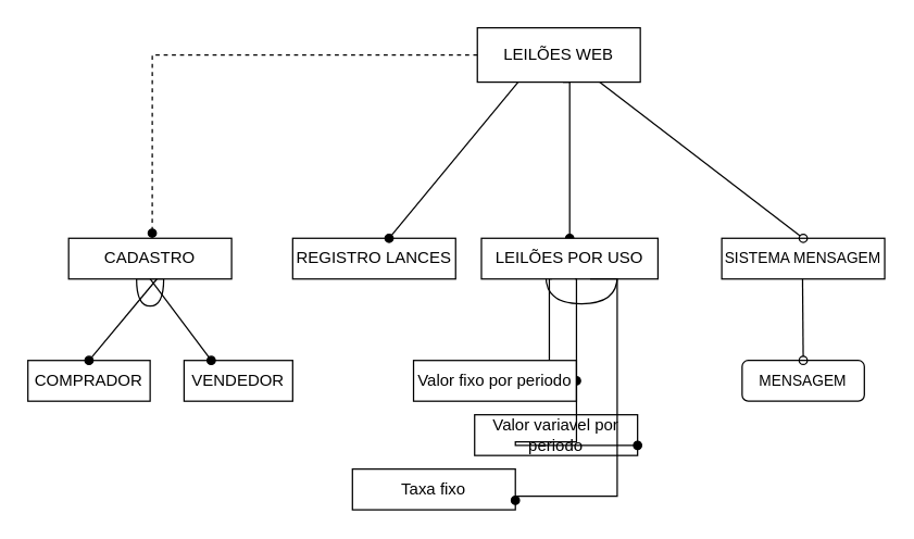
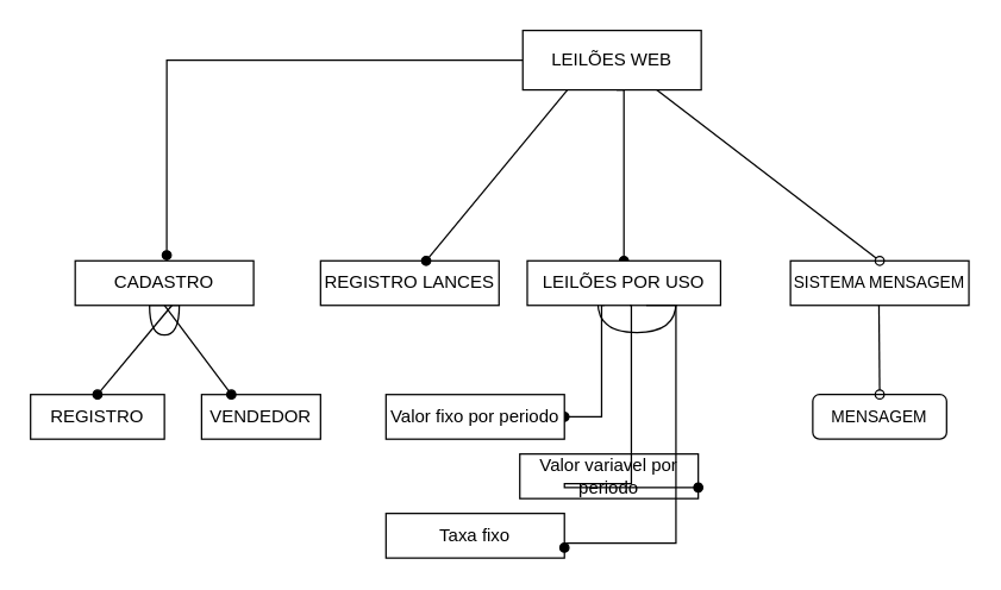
  <mxCell id="0" />
  <mxCell id="1" parent="0" />
  <mxCell id="2" value="" style="shape=or;whiteSpace=wrap;html=1;rotation=90;" vertex="1" parent="1"><mxGeometry x="417.75" y="187" width="20" height="52.5" as="geometry" /></mxCell>
  <mxCell id="3" value="" style="shape=or;whiteSpace=wrap;html=1;rotation=90;" vertex="1" parent="1"><mxGeometry x="100" y="205" width="20" height="20" as="geometry" /></mxCell>
- <mxCell id="4" style="edgeStyle=orthogonalEdgeStyle;rounded=0;orthogonalLoop=1;jettySize=auto;html=1;endArrow=oval;endFill=1;entryX=0.513;entryY=-0.127;entryDx=0;entryDy=0;entryPerimeter=0;dashed=1;" edge="1" parent="1" source="6" target="7"><mxGeometry relative="1" as="geometry"><mxPoint x="259" y="55" as="sourcePoint" /><mxPoint x="41" y="165" as="targetPoint" /><Array as="points"><mxPoint x="111" y="40" /></Array></mxGeometry></mxCell>
+ <mxCell id="4" style="edgeStyle=orthogonalEdgeStyle;rounded=0;orthogonalLoop=1;jettySize=auto;html=1;endArrow=oval;endFill=1;entryX=0.513;entryY=-0.127;entryDx=0;entryDy=0;entryPerimeter=0;" edge="1" parent="1" source="6" target="7"><mxGeometry relative="1" as="geometry"><mxPoint x="259" y="55" as="sourcePoint" /><mxPoint x="41" y="165" as="targetPoint" /><Array as="points"><mxPoint x="111" y="40" /></Array></mxGeometry></mxCell>
  <mxCell id="5" style="edgeStyle=orthogonalEdgeStyle;rounded=0;orthogonalLoop=1;jettySize=auto;html=1;exitX=0.75;exitY=1;exitDx=0;exitDy=0;entryX=0.5;entryY=0;entryDx=0;entryDy=0;endArrow=oval;endFill=1;" edge="1" parent="1" target="9"><mxGeometry relative="1" as="geometry"><mxPoint x="414" y="60" as="sourcePoint" /><Array as="points"><mxPoint x="419" y="60" /></Array></mxGeometry></mxCell>
  <mxCell id="6" value="LEILÕES WEB" style="rounded=0;whiteSpace=wrap;html=1;" vertex="1" parent="1"><mxGeometry x="351" y="20" width="120" height="40" as="geometry" /></mxCell>
  <mxCell id="7" value="CADASTRO" style="rounded=0;whiteSpace=wrap;html=1;" vertex="1" parent="1"><mxGeometry x="50" y="175" width="120" height="30" as="geometry" /></mxCell>
  <mxCell id="8" style="edgeStyle=orthogonalEdgeStyle;rounded=0;orthogonalLoop=1;jettySize=auto;html=1;exitX=0.4;exitY=1;exitDx=0;exitDy=0;entryX=1;entryY=0.5;entryDx=0;entryDy=0;endArrow=oval;endFill=1;exitPerimeter=0;" edge="1" parent="1" source="9" target="20"><mxGeometry relative="1" as="geometry"><mxPoint x="404" y="216.26" as="sourcePoint" /><Array as="points"><mxPoint x="404" y="205" /><mxPoint x="404" y="280" /></Array></mxGeometry></mxCell>
  <mxCell id="9" value="LEILÕES POR USO" style="rounded=0;whiteSpace=wrap;html=1;" vertex="1" parent="1"><mxGeometry x="354" y="175" width="130" height="30" as="geometry" /></mxCell>
  <mxCell id="10" value="REGISTRO LANCES" style="rounded=0;whiteSpace=wrap;html=1;" vertex="1" parent="1"><mxGeometry x="215" y="175" width="120" height="30" as="geometry" /></mxCell>
- <mxCell id="11" value="COMPRADOR" style="rounded=0;whiteSpace=wrap;html=1;" vertex="1" parent="1"><mxGeometry x="20" y="265" width="90" height="30" as="geometry" /></mxCell>
+ <mxCell id="11" value="REGISTRO" style="rounded=0;whiteSpace=wrap;html=1;" vertex="1" parent="1"><mxGeometry x="20" y="265" width="90" height="30" as="geometry" /></mxCell>
  <mxCell id="12" value="VENDEDOR" style="rounded=0;whiteSpace=wrap;html=1;" vertex="1" parent="1"><mxGeometry x="135" y="265" width="80" height="30" as="geometry" /></mxCell>
  <mxCell id="13" value="" style="endArrow=oval;html=1;rounded=0;endFill=1;" edge="1" parent="1"><mxGeometry width="50" height="50" relative="1" as="geometry"><mxPoint x="115" y="205" as="sourcePoint" /><mxPoint x="65" y="265" as="targetPoint" /></mxGeometry></mxCell>
  <mxCell id="14" value="" style="endArrow=oval;html=1;rounded=0;endFill=1;exitX=0.5;exitY=1;exitDx=0;exitDy=0;" edge="1" parent="1" source="7"><mxGeometry width="50" height="50" relative="1" as="geometry"><mxPoint x="115" y="205" as="sourcePoint" /><mxPoint x="155" y="265" as="targetPoint" /></mxGeometry></mxCell>
  <mxCell id="15" value="" style="endArrow=oval;html=1;rounded=0;endFill=1;" edge="1" parent="1" target="3"><mxGeometry width="50" height="50" relative="1" as="geometry"><mxPoint x="115" y="205" as="sourcePoint" /><mxPoint x="155" y="265" as="targetPoint" /></mxGeometry></mxCell>
  <mxCell id="16" value="&lt;font style=&quot;font-size: 11px;&quot;&gt;SISTEMA MENSAGEM&lt;/font&gt;" style="rounded=0;whiteSpace=wrap;html=1;" vertex="1" parent="1"><mxGeometry x="531" y="175" width="120" height="30" as="geometry" /></mxCell>
  <mxCell id="17" value="&lt;font style=&quot;font-size: 11px;&quot;&gt;MENSAGEM&lt;/font&gt;" style="whiteSpace=wrap;html=1;rounded=1;" vertex="1" parent="1"><mxGeometry x="546" y="265" width="90" height="30" as="geometry" /></mxCell>
  <mxCell id="18" value="" style="endArrow=oval;html=1;rounded=0;endFill=0;entryX=0.5;entryY=0;entryDx=0;entryDy=0;" edge="1" parent="1" target="17"><mxGeometry width="50" height="50" relative="1" as="geometry"><mxPoint x="590.5" y="205" as="sourcePoint" /><mxPoint x="591" y="255" as="targetPoint" /></mxGeometry></mxCell>
  <mxCell id="19" value="" style="endArrow=oval;html=1;rounded=0;endFill=0;entryX=0.5;entryY=0;entryDx=0;entryDy=0;exitX=0.75;exitY=1;exitDx=0;exitDy=0;" edge="1" parent="1" target="16" source="6"><mxGeometry width="50" height="50" relative="1" as="geometry"><mxPoint x="591" y="95" as="sourcePoint" /><mxPoint x="602.5" y="155" as="targetPoint" /><Array as="points" /></mxGeometry></mxCell>
- <mxCell id="20" value="Valor fixo por periodo" style="rounded=0;whiteSpace=wrap;html=1;" vertex="1" parent="1"><mxGeometry x="304" y="265" width="120" height="30" as="geometry" /></mxCell>
+ <mxCell id="20" value="Valor fixo por periodo" style="rounded=0;whiteSpace=wrap;html=1;" vertex="1" parent="1"><mxGeometry x="259" y="265" width="120" height="30" as="geometry" /></mxCell>
  <mxCell id="21" value="Valor variavel por periodo" style="rounded=0;whiteSpace=wrap;html=1;" vertex="1" parent="1"><mxGeometry x="349" y="305" width="120" height="30" as="geometry" /></mxCell>
  <mxCell id="22" value="Taxa fixo" style="rounded=0;whiteSpace=wrap;html=1;" vertex="1" parent="1"><mxGeometry x="259" y="345" width="120" height="30" as="geometry" /></mxCell>
  <mxCell id="23" style="edgeStyle=orthogonalEdgeStyle;rounded=0;orthogonalLoop=1;jettySize=auto;html=1;exitX=0.25;exitY=1;exitDx=0;exitDy=0;entryX=1;entryY=0.75;entryDx=0;entryDy=0;endArrow=oval;endFill=1;" edge="1" parent="1" target="21"><mxGeometry relative="1" as="geometry"><mxPoint x="423" y="205" as="sourcePoint" /><mxPoint x="415" y="280" as="targetPoint" /><Array as="points"><mxPoint x="424" y="205" /><mxPoint x="424" y="325" /><mxPoint x="379" y="325" /></Array></mxGeometry></mxCell>
  <mxCell id="24" style="edgeStyle=orthogonalEdgeStyle;rounded=0;orthogonalLoop=1;jettySize=auto;html=1;entryX=1;entryY=0.75;entryDx=0;entryDy=0;endArrow=oval;endFill=1;" edge="1" parent="1"><mxGeometry relative="1" as="geometry"><mxPoint x="434" y="205" as="sourcePoint" /><mxPoint x="379" y="368" as="targetPoint" /><Array as="points"><mxPoint x="454" y="205" /><mxPoint x="454" y="365" /><mxPoint x="379" y="365" /></Array></mxGeometry></mxCell>
  <mxCell id="25" value="" style="endArrow=oval;html=1;rounded=0;endFill=1;entryX=0.5;entryY=0;entryDx=0;entryDy=0;exitX=0.25;exitY=1;exitDx=0;exitDy=0;" edge="1" parent="1" source="6"><mxGeometry width="50" height="50" relative="1" as="geometry"><mxPoint x="136" y="60" as="sourcePoint" /><mxPoint x="286" y="175" as="targetPoint" /><Array as="points" /></mxGeometry></mxCell>
